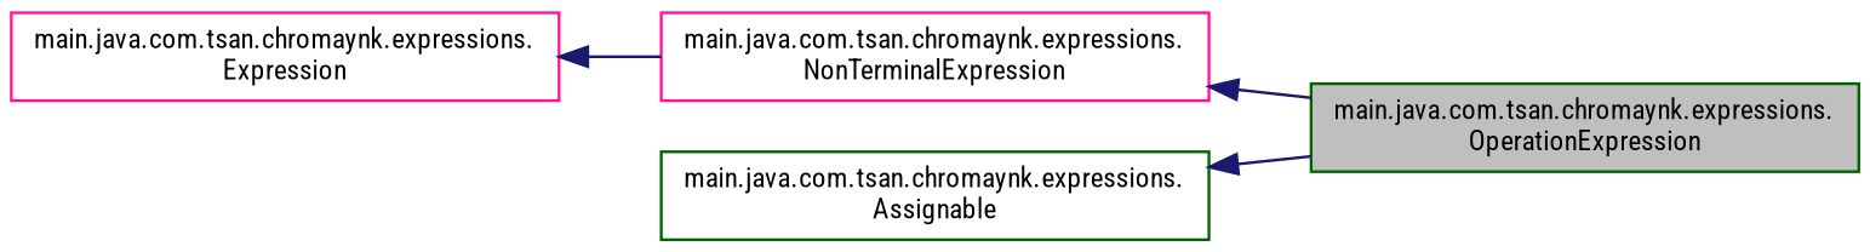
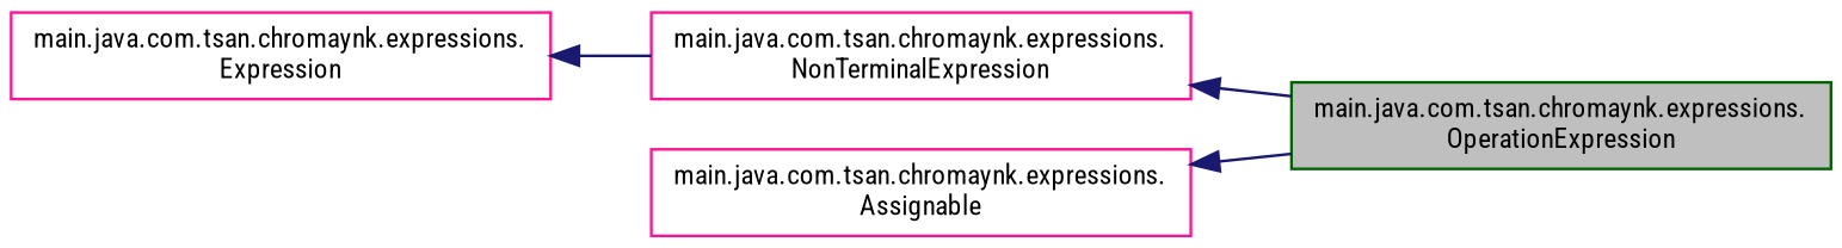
  digraph {
    rankdir=LR
    fontname="Roboto Condensed"
    node [color=darkgreen fillcolor=white fontname="Roboto Condensed" fontsize=10 shape=record style=filled]
    edge [color=midnightblue dir=back fontname="Roboto Condensed" fontsize=10 labelfontname=Helvetica labelfontsize=10 style=solid]
    n1 [fillcolor=grey75 fontcolor=black height=0.2 label="main.java.com.tsan.chromaynk.expressions.\lOperationExpression" width=0.4]
    n2 [color=deeppink height=0.2 label="main.java.com.tsan.chromaynk.expressions.\lNonTerminalExpression" width=0.4]
    n3 [color=deeppink height=0.2 label="main.java.com.tsan.chromaynk.expressions.\lExpression" width=0.4]
-   n4 [height=0.2 label="main.java.com.tsan.chromaynk.expressions.\lAssignable" width=0.4]
+   n4 [color=deeppink height=0.2 label="main.java.com.tsan.chromaynk.expressions.\lAssignable" width=0.4]
    n2 -> n1
    n3 -> n2
    n4 -> n1
  }
